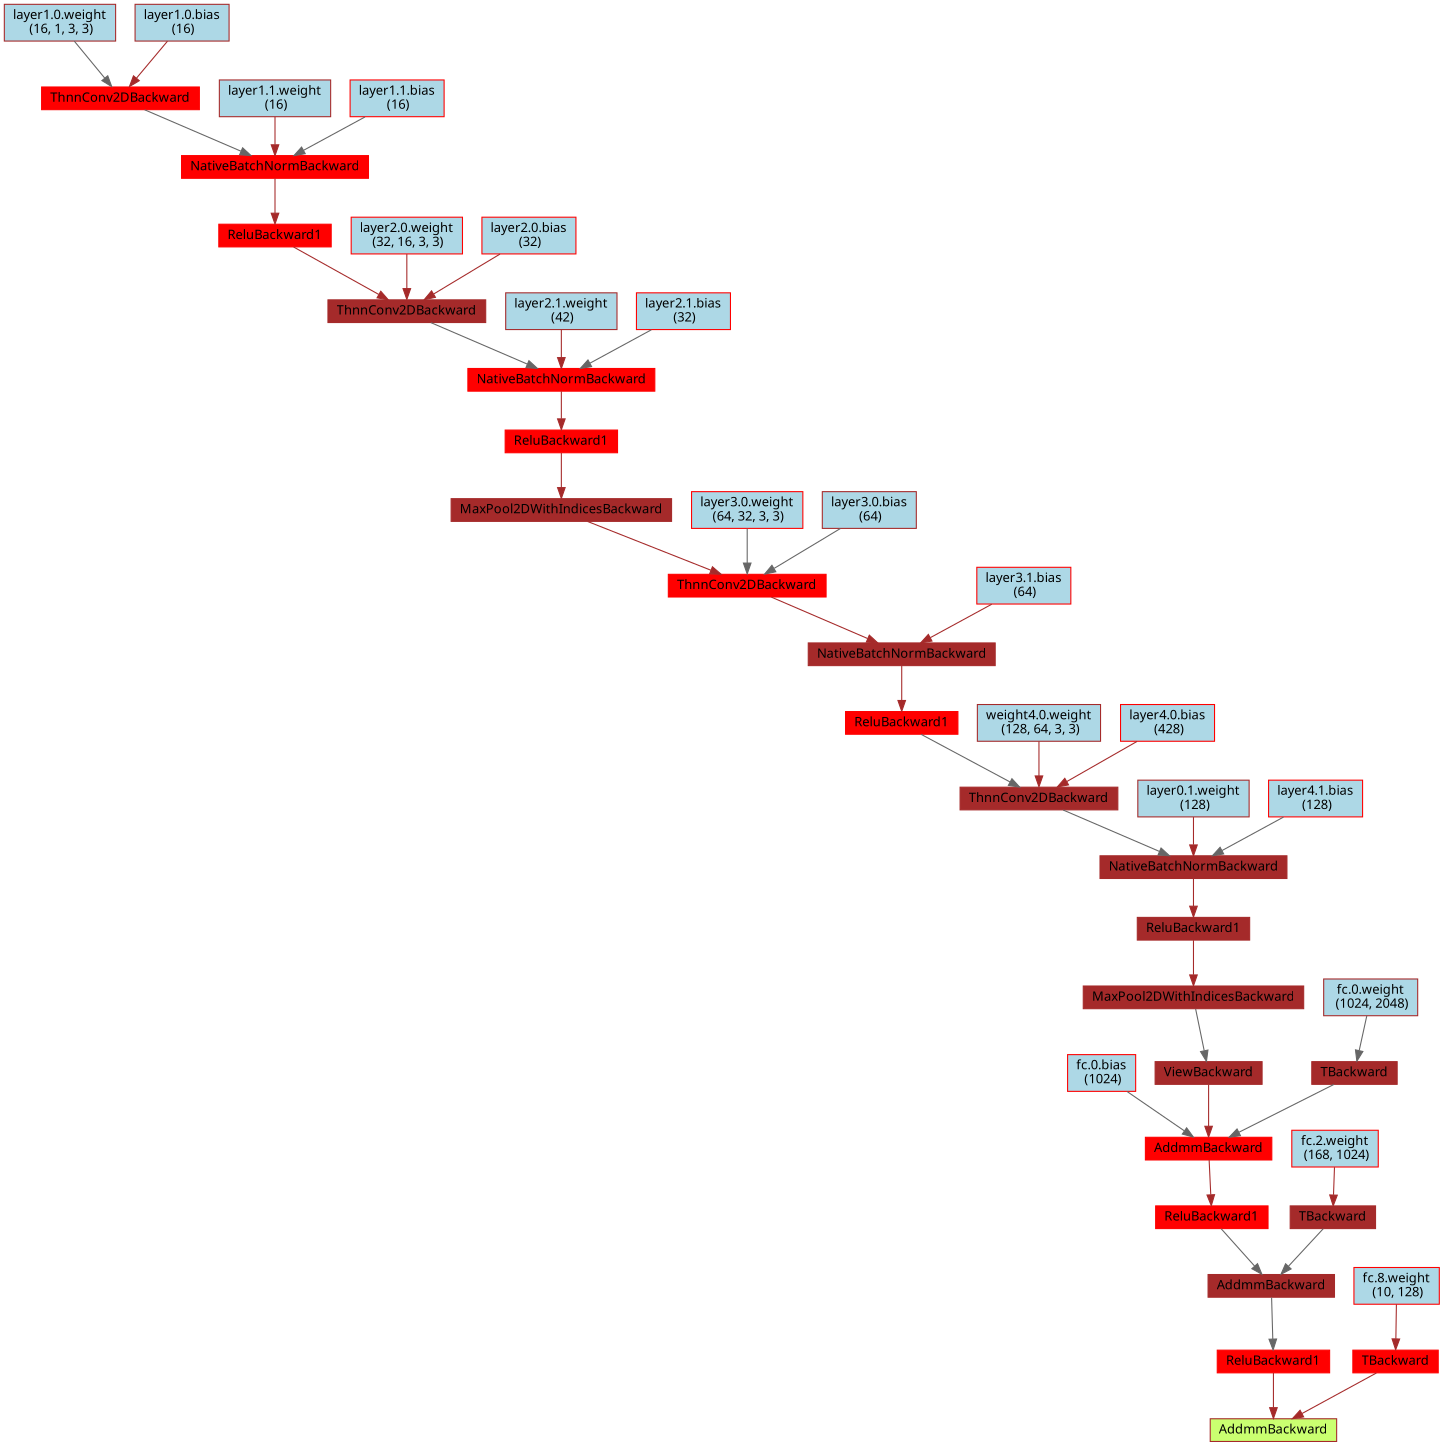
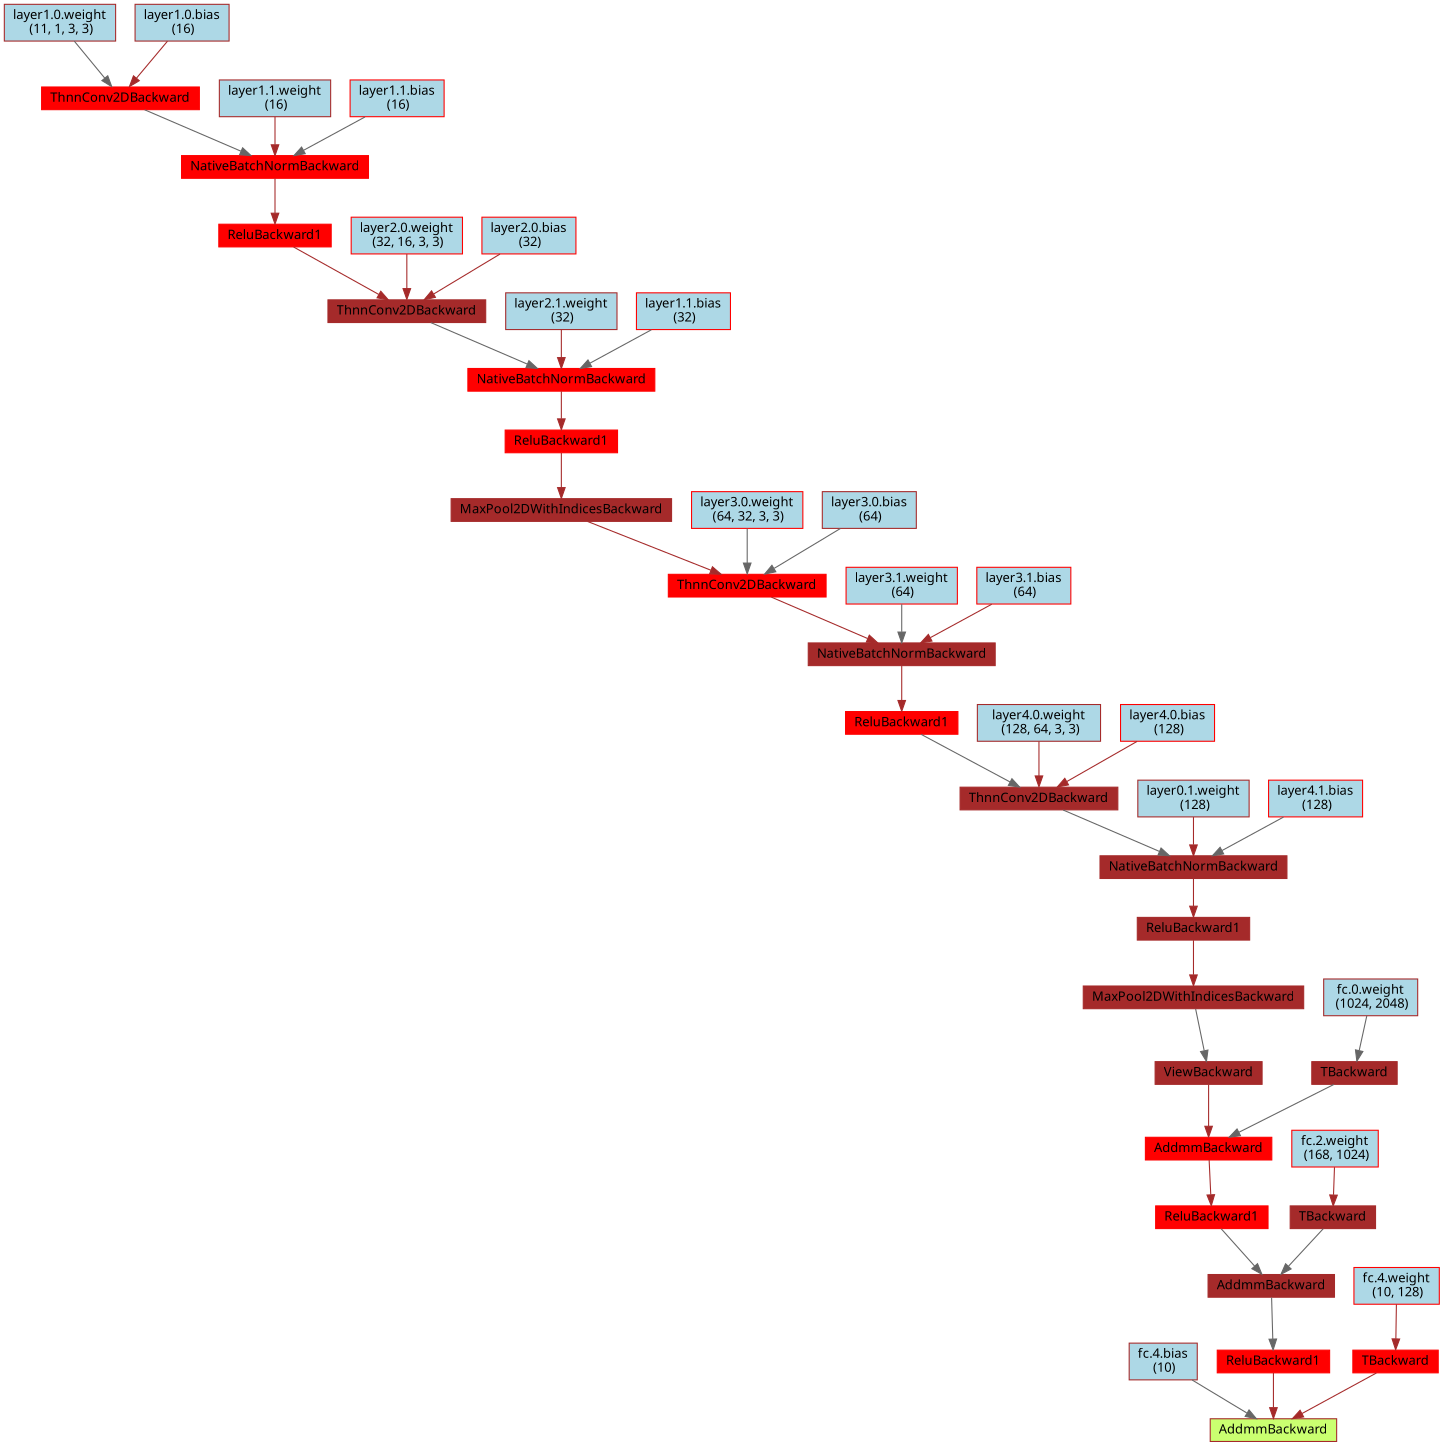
  digraph {
    fontname="Noto Sans"
    node [align=left color=red fontname="Noto Sans" fontsize=12 ranksep=0.1 shape=box style=filled]
    edge [color=brown fontname="Noto Sans"]
    n1 [color=brown fillcolor=darkolivegreen1 height=0.2 label=AddmmBackward]
+   n2 [color=brown fillcolor=lightblue height=0.2 label="fc.4.bias\n (10)"]
    n3 [height=0.2 label=ReluBackward1]
    n4 [color=brown height=0.2 label=AddmmBackward]
    n5 [height=0.2 label=ReluBackward1]
    n6 [height=0.2 label=AddmmBackward]
-   n7 [fillcolor=lightblue height=0.2 label="fc.0.bias\n (1024)"]
    n8 [color=brown height=0.2 label=ViewBackward]
    n9 [color=brown height=0.2 label=MaxPool2DWithIndicesBackward]
    n10 [color=brown height=0.2 label=ReluBackward1]
    n11 [color=brown height=0.2 label=NativeBatchNormBackward]
    n12 [color=brown height=0.2 label=ThnnConv2DBackward]
    n13 [height=0.2 label=ReluBackward1]
    n14 [color=brown height=0.2 label=NativeBatchNormBackward]
    n15 [height=0.2 label=ThnnConv2DBackward]
    n16 [color=brown height=0.2 label=MaxPool2DWithIndicesBackward]
    n17 [height=0.2 label=ReluBackward1]
    n18 [height=0.2 label=NativeBatchNormBackward]
    n19 [color=brown height=0.2 label=ThnnConv2DBackward]
    n20 [height=0.2 label=ReluBackward1]
    n21 [height=0.2 label=NativeBatchNormBackward]
    n22 [height=0.2 label=ThnnConv2DBackward]
-   n23 [color=brown fillcolor=lightblue height=0.2 label="layer1.0.weight\n (16, 1, 3, 3)"]
+   n23 [color=brown fillcolor=lightblue height=0.2 label="layer1.0.weight\n (11, 1, 3, 3)"]
    n24 [color=brown fillcolor=lightblue height=0.2 label="layer1.0.bias\n (16)"]
    n25 [color=brown fillcolor=lightblue height=0.2 label="layer1.1.weight\n (16)"]
    n26 [fillcolor=lightblue height=0.2 label="layer1.1.bias\n (16)"]
    n27 [fillcolor=lightblue height=0.2 label="layer2.0.weight\n (32, 16, 3, 3)"]
    n28 [fillcolor=lightblue height=0.2 label="layer2.0.bias\n (32)"]
-   n29 [color=brown fillcolor=lightblue height=0.2 label="layer2.1.weight\n (42)"]
-   n30 [fillcolor=lightblue height=0.2 label="layer2.1.bias\n (32)"]
+   n29 [color=brown fillcolor=lightblue height=0.2 label="layer2.1.weight\n (32)"]
+   n30 [fillcolor=lightblue height=0.2 label="layer1.1.bias\n (32)"]
    n31 [fillcolor=lightblue height=0.2 label="layer3.0.weight\n (64, 32, 3, 3)"]
    n32 [color=brown fillcolor=lightblue height=0.2 label="layer3.0.bias\n (64)"]
+   n33 [fillcolor=lightblue height=0.2 label="layer3.1.weight\n (64)"]
    n34 [fillcolor=lightblue height=0.2 label="layer3.1.bias\n (64)"]
-   n35 [color=brown fillcolor=lightblue height=0.2 label="weight4.0.weight\n (128, 64, 3, 3)"]
-   n36 [fillcolor=lightblue height=0.2 label="layer4.0.bias\n (428)"]
+   n35 [color=brown fillcolor=lightblue height=0.2 label="layer4.0.weight\n (128, 64, 3, 3)"]
+   n36 [fillcolor=lightblue height=0.2 label="layer4.0.bias\n (128)"]
    n37 [color=brown fillcolor=lightblue height=0.2 label="layer0.1.weight\n (128)"]
    n38 [fillcolor=lightblue height=0.2 label="layer4.1.bias\n (128)"]
    n39 [color=brown height=0.2 label=TBackward]
    n40 [color=brown fillcolor=lightblue height=0.2 label="fc.0.weight\n (1024, 2048)"]
    n41 [color=brown height=0.2 label=TBackward]
    n42 [fillcolor=lightblue height=0.2 label="fc.2.weight\n (168, 1024)"]
    n43 [height=0.2 label=TBackward]
-   n44 [fillcolor=lightblue height=0.2 label="fc.8.weight\n (10, 128)"]
+   n44 [fillcolor=lightblue height=0.2 label="fc.4.weight\n (10, 128)"]
+   n2 -> n1 [color=gray40]
    n3 -> n1
    n4 -> n3 [color=gray40]
    n5 -> n4 [color=gray40]
    n6 -> n5
-   n7 -> n6 [color=gray40]
    n8 -> n6
    n9 -> n8 [color=gray40]
    n10 -> n9
    n11 -> n10
    n12 -> n11 [color=gray40]
    n13 -> n12 [color=gray40]
    n14 -> n13
    n15 -> n14
    n16 -> n15
    n17 -> n16
    n18 -> n17
    n19 -> n18 [color=gray40]
    n20 -> n19
    n21 -> n20
    n22 -> n21 [color=gray40]
    n23 -> n22 [color=gray40]
    n24 -> n22
    n25 -> n21
    n26 -> n21 [color=gray40]
    n27 -> n19
    n28 -> n19
    n29 -> n18
    n30 -> n18 [color=gray40]
    n31 -> n15 [color=gray40]
    n32 -> n15 [color=gray40]
+   n33 -> n14 [color=gray40]
    n34 -> n14
    n35 -> n12
    n36 -> n12
    n37 -> n11
    n38 -> n11 [color=gray40]
    n39 -> n6 [color=gray40]
    n40 -> n39 [color=gray40]
    n41 -> n4 [color=gray40]
    n42 -> n41
    n43 -> n1
    n44 -> n43
  }
